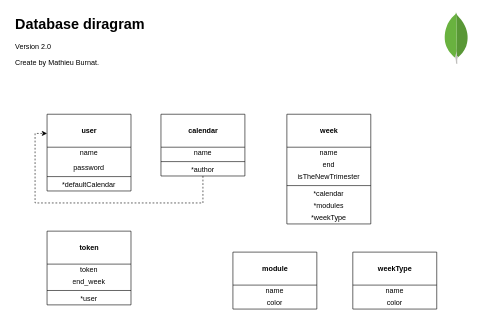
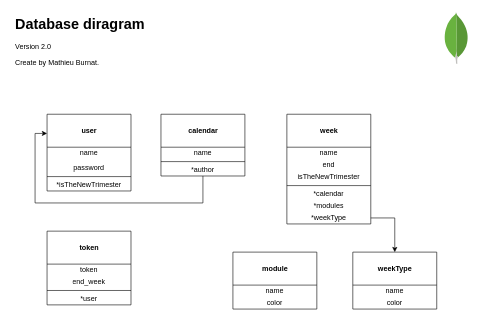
  <mxCell id="0" />
  <mxCell id="1" parent="0" />
  <mxCell id="2" value="" style="dashed=0;outlineConnect=0;html=1;align=center;labelPosition=center;verticalLabelPosition=bottom;verticalAlign=top;shape=mxgraph.weblogos.mongodb" vertex="1" parent="1"><mxGeometry x="740" y="20" width="41.2" height="86.2" as="geometry" /></mxCell>
  <mxCell id="3" value="&lt;h1&gt;Database diragram&lt;/h1&gt;&lt;p&gt;Version 2.0&amp;nbsp;&lt;/p&gt;&lt;p&gt;Create by Mathieu Burnat.&lt;/p&gt;" style="text;html=1;strokeColor=none;fillColor=none;spacing=5;spacingTop=-20;whiteSpace=wrap;overflow=hidden;rounded=0;" vertex="1" parent="1"><mxGeometry x="20" y="20" width="370" height="120" as="geometry" /></mxCell>
  <mxCell id="4" value="&lt;br&gt;&lt;b&gt;calendar&lt;/b&gt;" style="swimlane;fontStyle=0;align=center;verticalAlign=top;childLayout=stackLayout;horizontal=1;startSize=55;horizontalStack=0;resizeParent=1;resizeParentMax=0;resizeLast=0;collapsible=0;marginBottom=0;html=1;" vertex="1" parent="1"><mxGeometry x="268" y="190" width="140" height="103" as="geometry" /></mxCell>
  <mxCell id="5" value="name" style="text;html=1;strokeColor=none;fillColor=none;align=center;verticalAlign=middle;spacingLeft=4;spacingRight=4;overflow=hidden;rotatable=0;points=[[0,0.5],[1,0.5]];portConstraint=eastwest;" vertex="1" parent="4"><mxGeometry y="55" width="140" height="20" as="geometry" /></mxCell>
  <mxCell id="6" value="" style="line;strokeWidth=1;fillColor=none;align=left;verticalAlign=middle;spacingTop=-1;spacingLeft=3;spacingRight=3;rotatable=0;labelPosition=right;points=[];portConstraint=eastwest;" vertex="1" parent="4"><mxGeometry y="75" width="140" height="8" as="geometry" /></mxCell>
  <mxCell id="7" value="*author" style="text;html=1;strokeColor=none;fillColor=none;align=center;verticalAlign=middle;spacingLeft=4;spacingRight=4;overflow=hidden;rotatable=0;points=[[0,0.5],[1,0.5]];portConstraint=eastwest;" vertex="1" parent="4"><mxGeometry y="83" width="140" height="20" as="geometry" /></mxCell>
  <mxCell id="8" value="&lt;br&gt;&lt;b&gt;week&lt;/b&gt;" style="swimlane;fontStyle=0;align=center;verticalAlign=top;childLayout=stackLayout;horizontal=1;startSize=55;horizontalStack=0;resizeParent=1;resizeParentMax=0;resizeLast=0;collapsible=0;marginBottom=0;html=1;" vertex="1" parent="1"><mxGeometry x="478" y="190" width="140" height="183" as="geometry" /></mxCell>
  <mxCell id="9" value="name" style="text;html=1;strokeColor=none;fillColor=none;align=center;verticalAlign=middle;spacingLeft=4;spacingRight=4;overflow=hidden;rotatable=0;points=[[0,0.5],[1,0.5]];portConstraint=eastwest;" vertex="1" parent="8"><mxGeometry y="55" width="140" height="20" as="geometry" /></mxCell>
  <mxCell id="10" value="end" style="text;html=1;strokeColor=none;fillColor=none;align=center;verticalAlign=middle;spacingLeft=4;spacingRight=4;overflow=hidden;rotatable=0;points=[[0,0.5],[1,0.5]];portConstraint=eastwest;" vertex="1" parent="8"><mxGeometry y="75" width="140" height="20" as="geometry" /></mxCell>
  <mxCell id="11" value="isTheNewTrimester" style="text;html=1;strokeColor=none;fillColor=none;align=center;verticalAlign=middle;spacingLeft=4;spacingRight=4;overflow=hidden;rotatable=0;points=[[0,0.5],[1,0.5]];portConstraint=eastwest;" vertex="1" parent="8"><mxGeometry y="95" width="140" height="20" as="geometry" /></mxCell>
  <mxCell id="12" value="" style="line;strokeWidth=1;fillColor=none;align=left;verticalAlign=middle;spacingTop=-1;spacingLeft=3;spacingRight=3;rotatable=0;labelPosition=right;points=[];portConstraint=eastwest;" vertex="1" parent="8"><mxGeometry y="115" width="140" height="8" as="geometry" /></mxCell>
  <mxCell id="13" value="*calendar" style="text;html=1;strokeColor=none;fillColor=none;align=center;verticalAlign=middle;spacingLeft=4;spacingRight=4;overflow=hidden;rotatable=0;points=[[0,0.5],[1,0.5]];portConstraint=eastwest;" vertex="1" parent="8"><mxGeometry y="123" width="140" height="20" as="geometry" /></mxCell>
  <mxCell id="14" value="*modules" style="text;html=1;strokeColor=none;fillColor=none;align=center;verticalAlign=middle;spacingLeft=4;spacingRight=4;overflow=hidden;rotatable=0;points=[[0,0.5],[1,0.5]];portConstraint=eastwest;" vertex="1" parent="8"><mxGeometry y="143" width="140" height="20" as="geometry" /></mxCell>
  <mxCell id="15" value="*weekType" style="text;html=1;strokeColor=none;fillColor=none;align=center;verticalAlign=middle;spacingLeft=4;spacingRight=4;overflow=hidden;rotatable=0;points=[[0,0.5],[1,0.5]];portConstraint=eastwest;" vertex="1" parent="8"><mxGeometry y="163" width="140" height="20" as="geometry" /></mxCell>
  <mxCell id="16" value="&lt;br&gt;&lt;b&gt;user&lt;/b&gt;" style="swimlane;fontStyle=0;align=center;verticalAlign=top;childLayout=stackLayout;horizontal=1;startSize=55;horizontalStack=0;resizeParent=1;resizeParentMax=0;resizeLast=0;collapsible=0;marginBottom=0;html=1;" vertex="1" parent="1"><mxGeometry x="78" y="190" width="140" height="128" as="geometry" /></mxCell>
  <mxCell id="17" value="name" style="text;html=1;strokeColor=none;fillColor=none;align=center;verticalAlign=middle;spacingLeft=4;spacingRight=4;overflow=hidden;rotatable=0;points=[[0,0.5],[1,0.5]];portConstraint=eastwest;" vertex="1" parent="16"><mxGeometry y="55" width="140" height="20" as="geometry" /></mxCell>
  <mxCell id="18" value="email" style="text;html=1;strokeColor=none;fillColor=none;align=center;verticalAlign=middle;spacingLeft=4;spacingRight=4;overflow=hidden;rotatable=0;points=[[0,0.5],[1,0.5]];portConstraint=eastwest;" vertex="1" parent="16"><mxGeometry y="75" width="140" height="5" as="geometry" /></mxCell>
  <mxCell id="19" value="password" style="text;html=1;strokeColor=none;fillColor=none;align=center;verticalAlign=middle;spacingLeft=4;spacingRight=4;overflow=hidden;rotatable=0;points=[[0,0.5],[1,0.5]];portConstraint=eastwest;" vertex="1" parent="16"><mxGeometry y="80" width="140" height="20" as="geometry" /></mxCell>
  <mxCell id="20" value="" style="line;strokeWidth=1;fillColor=none;align=left;verticalAlign=middle;spacingTop=-1;spacingLeft=3;spacingRight=3;rotatable=0;labelPosition=right;points=[];portConstraint=eastwest;" vertex="1" parent="16"><mxGeometry y="100" width="140" height="8" as="geometry" /></mxCell>
- <mxCell id="21" value="*defaultCalendar" style="text;html=1;strokeColor=none;fillColor=none;align=center;verticalAlign=middle;spacingLeft=4;spacingRight=4;overflow=hidden;rotatable=0;points=[[0,0.5],[1,0.5]];portConstraint=eastwest;" vertex="1" parent="16"><mxGeometry y="108" width="140" height="20" as="geometry" /></mxCell>
+ <mxCell id="21" value="*isTheNewTrimester" style="text;html=1;strokeColor=none;fillColor=none;align=center;verticalAlign=middle;spacingLeft=4;spacingRight=4;overflow=hidden;rotatable=0;points=[[0,0.5],[1,0.5]];portConstraint=eastwest;" vertex="1" parent="16"><mxGeometry y="108" width="140" height="20" as="geometry" /></mxCell>
  <mxCell id="22" value="&lt;br&gt;&lt;b&gt;token&lt;/b&gt;" style="swimlane;fontStyle=0;align=center;verticalAlign=top;childLayout=stackLayout;horizontal=1;startSize=55;horizontalStack=0;resizeParent=1;resizeParentMax=0;resizeLast=0;collapsible=0;marginBottom=0;html=1;" vertex="1" parent="1"><mxGeometry x="78" y="385" width="140" height="123" as="geometry" /></mxCell>
  <mxCell id="23" value="token" style="text;html=1;strokeColor=none;fillColor=none;align=center;verticalAlign=middle;spacingLeft=4;spacingRight=4;overflow=hidden;rotatable=0;points=[[0,0.5],[1,0.5]];portConstraint=eastwest;" vertex="1" parent="22"><mxGeometry y="55" width="140" height="20" as="geometry" /></mxCell>
  <mxCell id="24" value="end_week" style="text;html=1;strokeColor=none;fillColor=none;align=center;verticalAlign=middle;spacingLeft=4;spacingRight=4;overflow=hidden;rotatable=0;points=[[0,0.5],[1,0.5]];portConstraint=eastwest;" vertex="1" parent="22"><mxGeometry y="75" width="140" height="20" as="geometry" /></mxCell>
  <mxCell id="25" value="" style="line;strokeWidth=1;fillColor=none;align=left;verticalAlign=middle;spacingTop=-1;spacingLeft=3;spacingRight=3;rotatable=0;labelPosition=right;points=[];portConstraint=eastwest;" vertex="1" parent="22"><mxGeometry y="95" width="140" height="8" as="geometry" /></mxCell>
  <mxCell id="26" value="*user" style="text;html=1;strokeColor=none;fillColor=none;align=center;verticalAlign=middle;spacingLeft=4;spacingRight=4;overflow=hidden;rotatable=0;points=[[0,0.5],[1,0.5]];portConstraint=eastwest;" vertex="1" parent="22"><mxGeometry y="103" width="140" height="20" as="geometry" /></mxCell>
- <mxCell id="27" style="edgeStyle=orthogonalEdgeStyle;rounded=0;orthogonalLoop=1;jettySize=auto;html=1;entryX=0;entryY=0.25;entryDx=0;entryDy=0;dashed=1;" edge="1" parent="1" source="7" target="16"><mxGeometry relative="1" as="geometry"><Array as="points"><mxPoint x="338" y="338" /><mxPoint x="58" y="338" /><mxPoint x="58" y="222" /></Array></mxGeometry></mxCell>
+ <mxCell id="27" style="edgeStyle=orthogonalEdgeStyle;rounded=0;orthogonalLoop=1;jettySize=auto;html=1;entryX=0;entryY=0.25;entryDx=0;entryDy=0;" edge="1" parent="1" source="7" target="16"><mxGeometry relative="1" as="geometry"><Array as="points"><mxPoint x="338" y="338" /><mxPoint x="58" y="338" /><mxPoint x="58" y="222" /></Array></mxGeometry></mxCell>
  <mxCell id="28" value="&lt;br&gt;&lt;b&gt;module&lt;/b&gt;" style="swimlane;fontStyle=0;align=center;verticalAlign=top;childLayout=stackLayout;horizontal=1;startSize=55;horizontalStack=0;resizeParent=1;resizeParentMax=0;resizeLast=0;collapsible=0;marginBottom=0;html=1;" vertex="1" parent="1"><mxGeometry x="388" y="420" width="140" height="95" as="geometry" /></mxCell>
  <mxCell id="29" value="name" style="text;html=1;strokeColor=none;fillColor=none;align=center;verticalAlign=middle;spacingLeft=4;spacingRight=4;overflow=hidden;rotatable=0;points=[[0,0.5],[1,0.5]];portConstraint=eastwest;" vertex="1" parent="28"><mxGeometry y="55" width="140" height="20" as="geometry" /></mxCell>
  <mxCell id="30" value="color" style="text;html=1;strokeColor=none;fillColor=none;align=center;verticalAlign=middle;spacingLeft=4;spacingRight=4;overflow=hidden;rotatable=0;points=[[0,0.5],[1,0.5]];portConstraint=eastwest;" vertex="1" parent="28"><mxGeometry y="75" width="140" height="20" as="geometry" /></mxCell>
  <mxCell id="31" value="&lt;br&gt;&lt;b&gt;weekType&lt;/b&gt;" style="swimlane;fontStyle=0;align=center;verticalAlign=top;childLayout=stackLayout;horizontal=1;startSize=55;horizontalStack=0;resizeParent=1;resizeParentMax=0;resizeLast=0;collapsible=0;marginBottom=0;html=1;" vertex="1" parent="1"><mxGeometry x="588" y="420" width="140" height="95" as="geometry" /></mxCell>
  <mxCell id="32" value="name" style="text;html=1;strokeColor=none;fillColor=none;align=center;verticalAlign=middle;spacingLeft=4;spacingRight=4;overflow=hidden;rotatable=0;points=[[0,0.5],[1,0.5]];portConstraint=eastwest;" vertex="1" parent="31"><mxGeometry y="55" width="140" height="20" as="geometry" /></mxCell>
  <mxCell id="33" value="color" style="text;html=1;strokeColor=none;fillColor=none;align=center;verticalAlign=middle;spacingLeft=4;spacingRight=4;overflow=hidden;rotatable=0;points=[[0,0.5],[1,0.5]];portConstraint=eastwest;" vertex="1" parent="31"><mxGeometry y="75" width="140" height="20" as="geometry" /></mxCell>
+ <mxCell id="34" style="edgeStyle=orthogonalEdgeStyle;rounded=0;orthogonalLoop=1;jettySize=auto;html=1;entryX=0.5;entryY=0;entryDx=0;entryDy=0;" edge="1" parent="1" source="15" target="31"><mxGeometry relative="1" as="geometry" /></mxCell>
